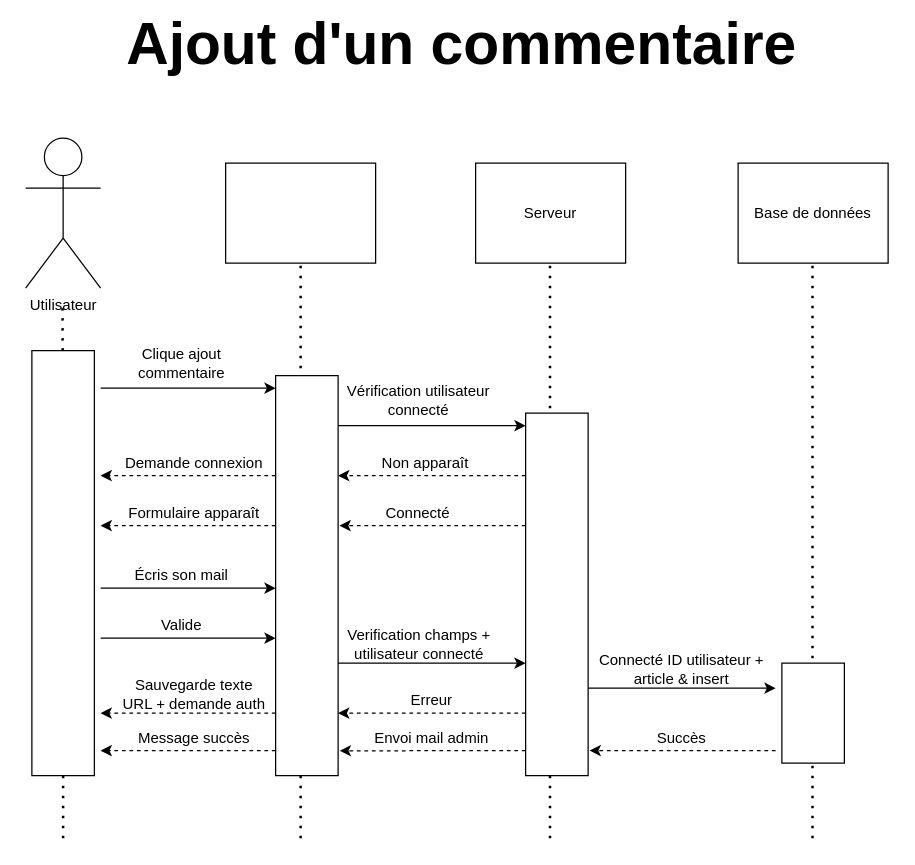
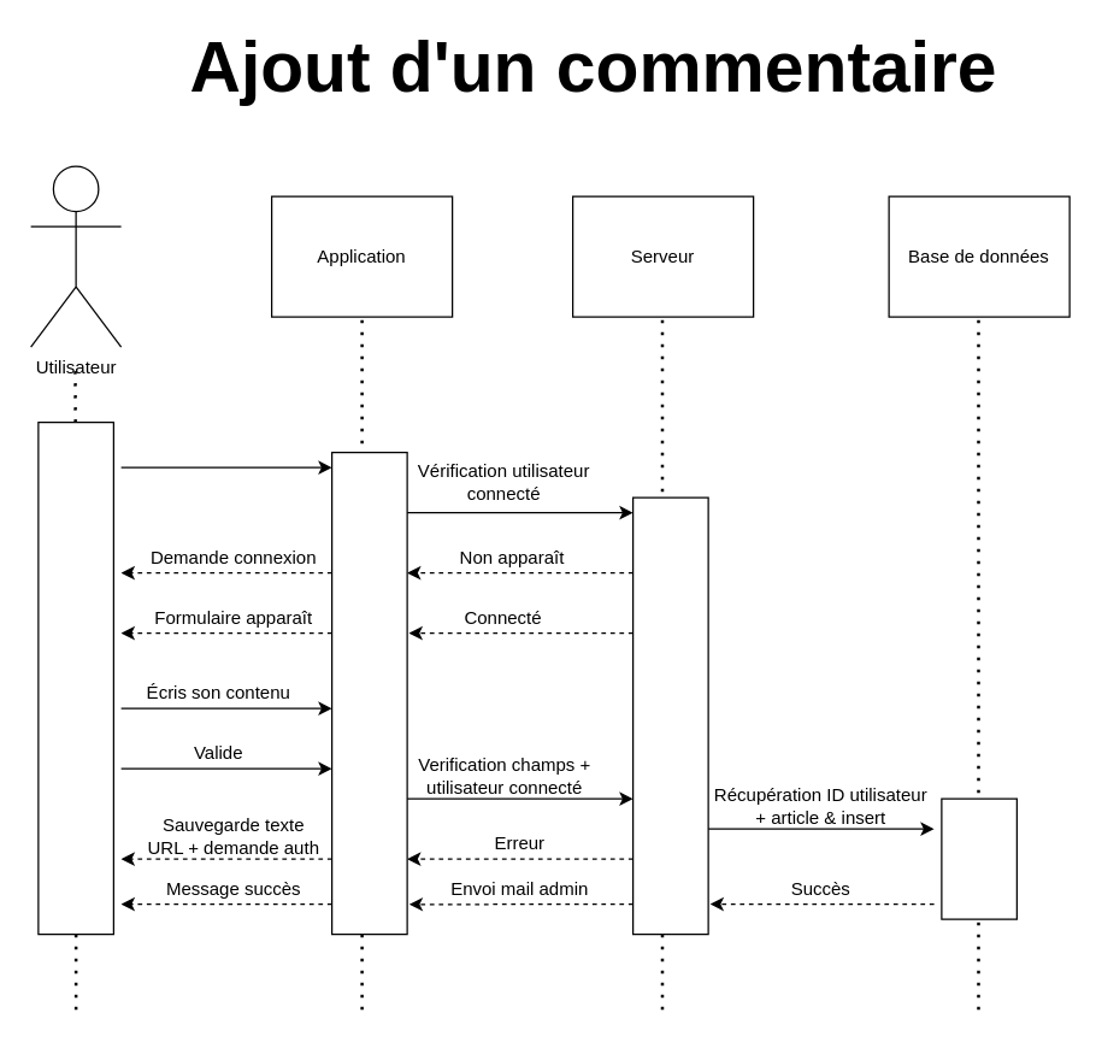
  <mxCell id="0" />
  <mxCell id="1" parent="0" />
- <mxCell id="2" value="&lt;b&gt;&lt;font style=&quot;font-size: 47px&quot;&gt;Ajout d'un commentaire&lt;/font&gt;&lt;/b&gt;" style="text;html=1;strokeColor=none;fillColor=none;align=center;verticalAlign=middle;whiteSpace=wrap;rounded=0;" vertex="1" parent="1"><mxGeometry x="77" y="10" width="584" height="50" as="geometry" /></mxCell>
+ <mxCell id="2" value="&lt;b&gt;&lt;font style=&quot;font-size: 47px&quot;&gt;Ajout d'un commentaire&lt;/font&gt;&lt;/b&gt;" style="text;html=1;strokeColor=none;fillColor=none;align=center;verticalAlign=middle;whiteSpace=wrap;rounded=0;" vertex="1" parent="1"><mxGeometry x="102" y="20" width="584" height="50" as="geometry" /></mxCell>
  <mxCell id="3" value="Utilisateur" style="shape=umlActor;verticalLabelPosition=bottom;verticalAlign=top;html=1;outlineConnect=0;align=center;" vertex="1" parent="1"><mxGeometry x="20" y="110" width="60" height="120" as="geometry" /></mxCell>
  <mxCell id="4" value="" style="group" vertex="1" connectable="0" parent="1"><mxGeometry x="180" y="130" width="120" height="80" as="geometry" /></mxCell>
  <mxCell id="5" value="" style="rounded=0;whiteSpace=wrap;html=1;align=center;" vertex="1" parent="4"><mxGeometry width="120" height="80" as="geometry" /></mxCell>
+ <mxCell id="6" value="Application" style="text;html=1;strokeColor=none;fillColor=none;align=center;verticalAlign=middle;whiteSpace=wrap;rounded=0;" vertex="1" parent="4"><mxGeometry x="10" y="10" width="100" height="60" as="geometry" /></mxCell>
  <mxCell id="7" value="" style="group" vertex="1" connectable="0" parent="1"><mxGeometry x="380" y="130" width="120" height="80" as="geometry" /></mxCell>
  <mxCell id="8" value="" style="rounded=0;whiteSpace=wrap;html=1;align=center;" vertex="1" parent="7"><mxGeometry width="120" height="80" as="geometry" /></mxCell>
  <mxCell id="9" value="Serveur" style="text;html=1;strokeColor=none;fillColor=none;align=center;verticalAlign=middle;whiteSpace=wrap;rounded=0;" vertex="1" parent="7"><mxGeometry x="10" y="10" width="100" height="60" as="geometry" /></mxCell>
  <mxCell id="10" value="" style="group" vertex="1" connectable="0" parent="1"><mxGeometry x="590" y="130" width="120" height="80" as="geometry" /></mxCell>
  <mxCell id="11" value="" style="rounded=0;whiteSpace=wrap;html=1;align=center;" vertex="1" parent="10"><mxGeometry width="120" height="80" as="geometry" /></mxCell>
  <mxCell id="12" value="Base de données" style="text;html=1;strokeColor=none;fillColor=none;align=center;verticalAlign=middle;whiteSpace=wrap;rounded=0;" vertex="1" parent="10"><mxGeometry x="10" y="10" width="100" height="60" as="geometry" /></mxCell>
  <mxCell id="13" value="" style="endArrow=none;dashed=1;html=1;dashPattern=1 3;strokeWidth=2;entryX=0.5;entryY=1;entryDx=0;entryDy=0;" edge="1" parent="1" target="5"><mxGeometry width="50" height="50" relative="1" as="geometry"><mxPoint x="240" y="670" as="sourcePoint" /><mxPoint x="220" y="380" as="targetPoint" /></mxGeometry></mxCell>
  <mxCell id="14" value="" style="endArrow=none;dashed=1;html=1;dashPattern=1 3;strokeWidth=2;entryX=0.5;entryY=1;entryDx=0;entryDy=0;" edge="1" parent="1"><mxGeometry width="50" height="50" relative="1" as="geometry"><mxPoint x="439.5" y="670" as="sourcePoint" /><mxPoint x="439.5" y="210" as="targetPoint" /></mxGeometry></mxCell>
  <mxCell id="15" value="" style="endArrow=none;dashed=1;html=1;dashPattern=1 3;strokeWidth=2;entryX=0.5;entryY=1;entryDx=0;entryDy=0;" edge="1" parent="1"><mxGeometry width="50" height="50" relative="1" as="geometry"><mxPoint x="649.5" y="670" as="sourcePoint" /><mxPoint x="649.5" y="210" as="targetPoint" /></mxGeometry></mxCell>
  <mxCell id="16" value="" style="endArrow=none;dashed=1;html=1;dashPattern=1 3;strokeWidth=2;entryX=0.5;entryY=1;entryDx=0;entryDy=0;" edge="1" parent="1" source="49"><mxGeometry width="50" height="50" relative="1" as="geometry"><mxPoint x="50" y="670" as="sourcePoint" /><mxPoint x="49.5" y="240" as="targetPoint" /></mxGeometry></mxCell>
  <mxCell id="17" value="" style="endArrow=classic;html=1;dashed=1;" edge="1" parent="1"><mxGeometry width="50" height="50" relative="1" as="geometry"><mxPoint x="220" y="420" as="sourcePoint" /><mxPoint x="80" y="420" as="targetPoint" /></mxGeometry></mxCell>
  <mxCell id="18" value="Formulaire apparaît" style="text;html=1;strokeColor=none;fillColor=none;align=center;verticalAlign=middle;whiteSpace=wrap;rounded=0;" vertex="1" parent="1"><mxGeometry x="90" y="400" width="130" height="20" as="geometry" /></mxCell>
  <mxCell id="19" value="" style="group" vertex="1" connectable="0" parent="1"><mxGeometry x="80" y="280" width="140" height="30" as="geometry" /></mxCell>
  <mxCell id="20" value="" style="endArrow=classic;html=1;" edge="1" parent="19"><mxGeometry width="50" height="50" relative="1" as="geometry"><mxPoint y="30" as="sourcePoint" /><mxPoint x="140" y="30" as="targetPoint" /></mxGeometry></mxCell>
- <mxCell id="21" value="Clique ajout commentaire" style="text;html=1;strokeColor=none;fillColor=none;align=center;verticalAlign=middle;whiteSpace=wrap;rounded=0;" vertex="1" parent="19"><mxGeometry width="130" height="20" as="geometry" /></mxCell>
  <mxCell id="22" value="" style="group" vertex="1" connectable="0" parent="1"><mxGeometry x="260" y="310" width="160" height="30" as="geometry" /></mxCell>
  <mxCell id="23" value="" style="endArrow=classic;html=1;" edge="1" parent="22"><mxGeometry width="50" height="50" relative="1" as="geometry"><mxPoint y="30" as="sourcePoint" /><mxPoint x="160" y="30" as="targetPoint" /></mxGeometry></mxCell>
  <mxCell id="24" value="Vérification utilisateur connecté" style="text;html=1;strokeColor=none;fillColor=none;align=center;verticalAlign=middle;whiteSpace=wrap;rounded=0;" vertex="1" parent="22"><mxGeometry width="148.571" height="20" as="geometry" /></mxCell>
  <mxCell id="25" value="" style="endArrow=classic;html=1;dashed=1;entryX=1.023;entryY=0.375;entryDx=0;entryDy=0;entryPerimeter=0;" edge="1" parent="1" target="51"><mxGeometry width="50" height="50" relative="1" as="geometry"><mxPoint x="420" y="420" as="sourcePoint" /><mxPoint x="260" y="420" as="targetPoint" /></mxGeometry></mxCell>
  <mxCell id="26" value="Connecté" style="text;html=1;strokeColor=none;fillColor=none;align=center;verticalAlign=middle;whiteSpace=wrap;rounded=0;" vertex="1" parent="1"><mxGeometry x="314" y="400" width="40" height="20" as="geometry" /></mxCell>
  <mxCell id="27" value="" style="endArrow=classic;html=1;dashed=1;entryX=1;entryY=0.25;entryDx=0;entryDy=0;" edge="1" parent="1" target="51"><mxGeometry width="50" height="50" relative="1" as="geometry"><mxPoint x="420" y="380" as="sourcePoint" /><mxPoint x="260" y="380" as="targetPoint" /></mxGeometry></mxCell>
  <mxCell id="28" value="Non apparaît" style="text;html=1;strokeColor=none;fillColor=none;align=center;verticalAlign=middle;whiteSpace=wrap;rounded=0;" vertex="1" parent="1"><mxGeometry x="297" y="360" width="86" height="20" as="geometry" /></mxCell>
  <mxCell id="29" value="" style="endArrow=classic;html=1;dashed=1;" edge="1" parent="1"><mxGeometry width="50" height="50" relative="1" as="geometry"><mxPoint x="220" y="380" as="sourcePoint" /><mxPoint x="80" y="380" as="targetPoint" /></mxGeometry></mxCell>
  <mxCell id="30" value="Demande connexion" style="text;html=1;strokeColor=none;fillColor=none;align=center;verticalAlign=middle;whiteSpace=wrap;rounded=0;" vertex="1" parent="1"><mxGeometry x="96" y="360" width="118" height="20" as="geometry" /></mxCell>
  <mxCell id="31" value="" style="endArrow=classic;html=1;" edge="1" parent="1"><mxGeometry x="100" y="450" width="50" height="50" as="geometry"><mxPoint x="80" y="470" as="sourcePoint" /><mxPoint x="220" y="470" as="targetPoint" /></mxGeometry></mxCell>
- <mxCell id="32" value="Écris son mail" style="text;html=1;strokeColor=none;fillColor=none;align=center;verticalAlign=middle;whiteSpace=wrap;rounded=0;" vertex="1" parent="1"><mxGeometry x="80" y="450" width="130" height="20" as="geometry" /></mxCell>
+ <mxCell id="32" value="Écris son contenu" style="text;html=1;strokeColor=none;fillColor=none;align=center;verticalAlign=middle;whiteSpace=wrap;rounded=0;" vertex="1" parent="1"><mxGeometry x="80" y="450" width="130" height="20" as="geometry" /></mxCell>
  <mxCell id="33" value="" style="endArrow=classic;html=1;" edge="1" parent="1"><mxGeometry x="100" y="490" width="50" height="50" as="geometry"><mxPoint x="80" y="510" as="sourcePoint" /><mxPoint x="220" y="510" as="targetPoint" /></mxGeometry></mxCell>
  <mxCell id="34" value="Valide" style="text;html=1;strokeColor=none;fillColor=none;align=center;verticalAlign=middle;whiteSpace=wrap;rounded=0;" vertex="1" parent="1"><mxGeometry x="80" y="490" width="130" height="20" as="geometry" /></mxCell>
  <mxCell id="35" value="" style="endArrow=classic;html=1;" edge="1" parent="1"><mxGeometry width="50" height="50" relative="1" as="geometry"><mxPoint x="260" y="530" as="sourcePoint" /><mxPoint x="420" y="530" as="targetPoint" /></mxGeometry></mxCell>
  <mxCell id="36" value="Verification champs + utilisateur connecté" style="text;html=1;strokeColor=none;fillColor=none;align=center;verticalAlign=middle;whiteSpace=wrap;rounded=0;" vertex="1" parent="1"><mxGeometry x="260" y="500" width="150" height="30" as="geometry" /></mxCell>
  <mxCell id="37" value="" style="endArrow=classic;html=1;dashed=1;" edge="1" parent="1"><mxGeometry width="50" height="50" relative="1" as="geometry"><mxPoint x="420" y="570" as="sourcePoint" /><mxPoint x="270" y="570" as="targetPoint" /></mxGeometry></mxCell>
  <mxCell id="38" value="Erreur" style="text;html=1;strokeColor=none;fillColor=none;align=center;verticalAlign=middle;whiteSpace=wrap;rounded=0;" vertex="1" parent="1"><mxGeometry x="270" y="550" width="150" height="20" as="geometry" /></mxCell>
  <mxCell id="39" value="" style="endArrow=classic;html=1;dashed=1;" edge="1" parent="1"><mxGeometry width="50" height="50" relative="1" as="geometry"><mxPoint x="220" y="570" as="sourcePoint" /><mxPoint x="80" y="570" as="targetPoint" /></mxGeometry></mxCell>
  <mxCell id="40" value="Sauvegarde texte URL + demande auth" style="text;html=1;strokeColor=none;fillColor=none;align=center;verticalAlign=middle;whiteSpace=wrap;rounded=0;" vertex="1" parent="1"><mxGeometry x="96" y="540" width="118" height="30" as="geometry" /></mxCell>
  <mxCell id="41" value="" style="endArrow=classic;html=1;" edge="1" parent="1"><mxGeometry width="50" height="50" relative="1" as="geometry"><mxPoint x="460" y="550" as="sourcePoint" /><mxPoint x="620" y="550" as="targetPoint" /></mxGeometry></mxCell>
- <mxCell id="42" value="Connecté ID utilisateur + article &amp;amp; insert" style="text;html=1;strokeColor=none;fillColor=none;align=center;verticalAlign=middle;whiteSpace=wrap;rounded=0;" vertex="1" parent="1"><mxGeometry x="470" y="520" width="150" height="30" as="geometry" /></mxCell>
+ <mxCell id="42" value="Récupération ID utilisateur + article &amp;amp; insert" style="text;html=1;strokeColor=none;fillColor=none;align=center;verticalAlign=middle;whiteSpace=wrap;rounded=0;" vertex="1" parent="1"><mxGeometry x="470" y="520" width="150" height="30" as="geometry" /></mxCell>
  <mxCell id="43" value="" style="endArrow=classic;html=1;dashed=1;entryX=1.024;entryY=0.931;entryDx=0;entryDy=0;entryPerimeter=0;" edge="1" parent="1" target="52"><mxGeometry width="50" height="50" relative="1" as="geometry"><mxPoint x="620" y="600" as="sourcePoint" /><mxPoint x="460" y="600" as="targetPoint" /></mxGeometry></mxCell>
  <mxCell id="44" value="Succès" style="text;html=1;strokeColor=none;fillColor=none;align=center;verticalAlign=middle;whiteSpace=wrap;rounded=0;" vertex="1" parent="1"><mxGeometry x="470" y="580" width="150" height="20" as="geometry" /></mxCell>
  <mxCell id="45" value="" style="endArrow=classic;html=1;dashed=1;entryX=1.026;entryY=0.938;entryDx=0;entryDy=0;entryPerimeter=0;" edge="1" parent="1" target="51"><mxGeometry width="50" height="50" relative="1" as="geometry"><mxPoint x="420" y="600" as="sourcePoint" /><mxPoint x="260" y="600" as="targetPoint" /></mxGeometry></mxCell>
  <mxCell id="46" value="Envoi mail admin" style="text;html=1;strokeColor=none;fillColor=none;align=center;verticalAlign=middle;whiteSpace=wrap;rounded=0;" vertex="1" parent="1"><mxGeometry x="270" y="580" width="150" height="20" as="geometry" /></mxCell>
  <mxCell id="47" value="" style="endArrow=classic;html=1;dashed=1;" edge="1" parent="1"><mxGeometry width="50" height="50" relative="1" as="geometry"><mxPoint x="220" y="600" as="sourcePoint" /><mxPoint x="80" y="600" as="targetPoint" /></mxGeometry></mxCell>
  <mxCell id="48" value="Message succès" style="text;html=1;strokeColor=none;fillColor=none;align=center;verticalAlign=middle;whiteSpace=wrap;rounded=0;" vertex="1" parent="1"><mxGeometry x="96" y="580" width="118" height="20" as="geometry" /></mxCell>
  <mxCell id="49" value="" style="rounded=0;whiteSpace=wrap;html=1;align=center;" vertex="1" parent="1"><mxGeometry x="25" y="280" width="50" height="340" as="geometry" /></mxCell>
  <mxCell id="50" value="" style="endArrow=none;dashed=1;html=1;dashPattern=1 3;strokeWidth=2;entryX=0.5;entryY=1;entryDx=0;entryDy=0;" edge="1" parent="1" target="49"><mxGeometry width="50" height="50" relative="1" as="geometry"><mxPoint x="50" y="670" as="sourcePoint" /><mxPoint x="49.5" y="240" as="targetPoint" /></mxGeometry></mxCell>
  <mxCell id="51" value="" style="rounded=0;whiteSpace=wrap;html=1;align=center;" vertex="1" parent="1"><mxGeometry x="220" y="300" width="50" height="320" as="geometry" /></mxCell>
  <mxCell id="52" value="" style="rounded=0;whiteSpace=wrap;html=1;align=center;" vertex="1" parent="1"><mxGeometry x="420" y="330" width="50" height="290" as="geometry" /></mxCell>
  <mxCell id="53" value="" style="rounded=0;whiteSpace=wrap;html=1;align=center;" vertex="1" parent="1"><mxGeometry x="625" y="530" width="50" height="80" as="geometry" /></mxCell>
